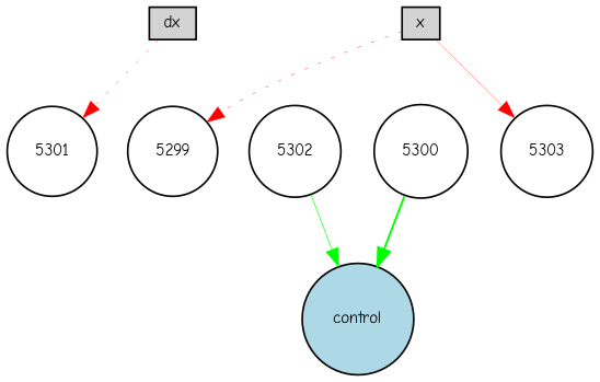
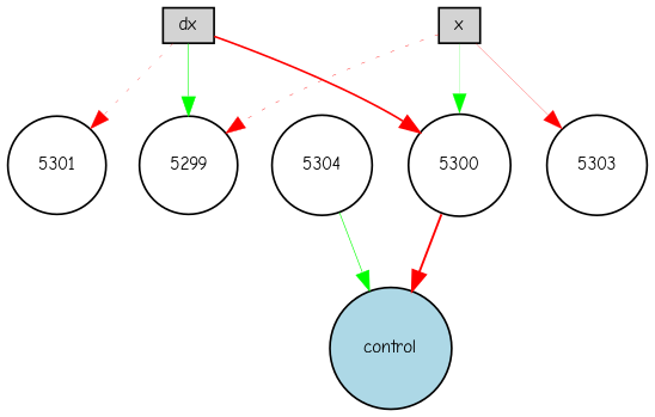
  digraph {
    fontname="Comic Neue"
    node [fillcolor=white fontname="Comic Neue" fontsize=9 shape=circle style=filled]
    edge [color=red fontname="Comic Neue" style=solid]
    x [fillcolor=lightgray height=0.2 shape=box width=0.2]
    5299 [height=0.2 width=0.2]
    5300 [height=0.2 width=0.2]
    5303 [height=0.2 width=0.2]
    control [fillcolor=lightblue height=0.2 width=0.2]
    dx [fillcolor=lightgray height=0.2 shape=box width=0.2]
    5301 [height=0.2 width=0.2]
-   5302 [height=0.2 width=0.2]
+   5302 [height=0.2 width=0.2 label=5304]
    x -> 5299 [penwidth=0.2166698262996185 style=dotted]
+   x -> 5300 [color=green penwidth=0.11155036046100526]
    x -> 5303 [penwidth=0.13941683604978727]
-   5300 -> control [color=green penwidth=1.1194260121107136]
+   5300 -> control [penwidth=1.1194260121107136]
+   dx -> 5299 [color=green penwidth=0.33823284274475723]
+   dx -> 5300 [penwidth=0.9707084695598835]
    dx -> 5301 [penwidth=0.1489659648238857 style=dotted]
    5302 -> control [color=green penwidth=0.362550674324426]
  }
